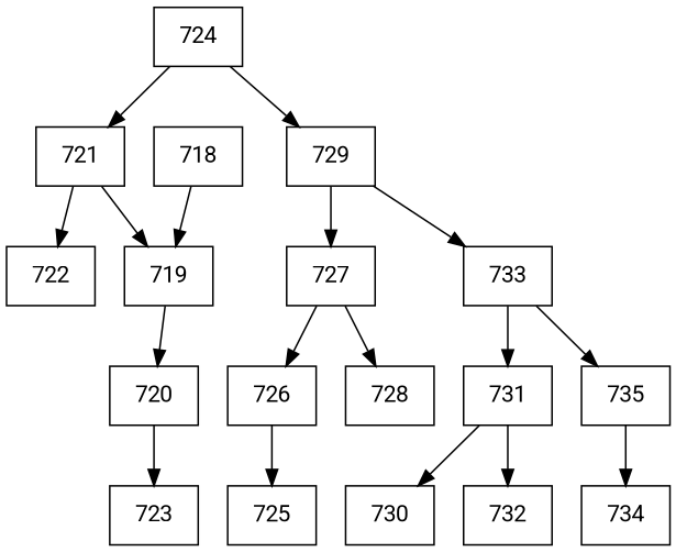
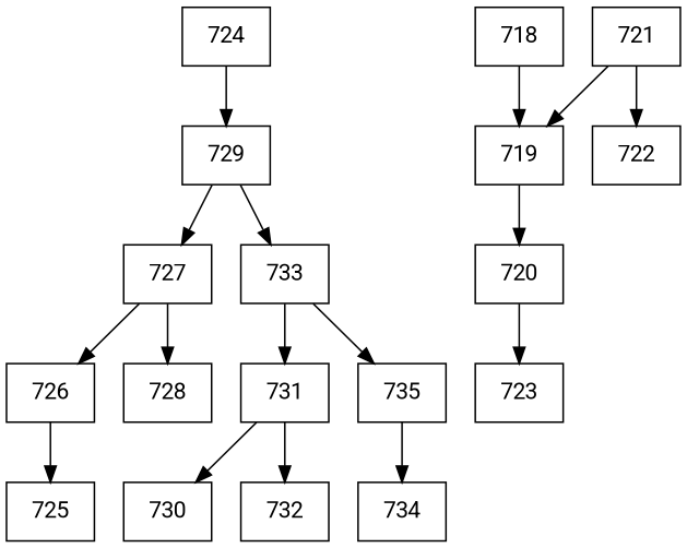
  digraph {
    concentrate=true
    fontname=Roboto
    rankdir=UD
    node [fontname=Roboto shape=record]
    edge [fontname=Roboto]
    n1 [label=724]
    n2 [label=721]
    n3 [label=729]
    n4 [label=719]
    n5 [label=722]
    n6 [label=727]
    n7 [label=733]
    n8 [label=720]
    n9 [label=718]
    n10 [label=723]
    n11 [label=726]
    n12 [label=728]
    n13 [label=731]
    n14 [label=735]
    n15 [label=725]
    n16 [label=730]
    n17 [label=732]
    n18 [label=734]
-   n1 -> n2
    n1 -> n3
    n2 -> n4
    n2 -> n5
    n3 -> n6
    n3 -> n7
    n4 -> n8
    n6 -> n11
    n6 -> n12
    n7 -> n13
    n7 -> n14
    n8 -> n10
    n9 -> n4
    n11 -> n15
    n13 -> n16
    n13 -> n17
    n14 -> n18
  }
